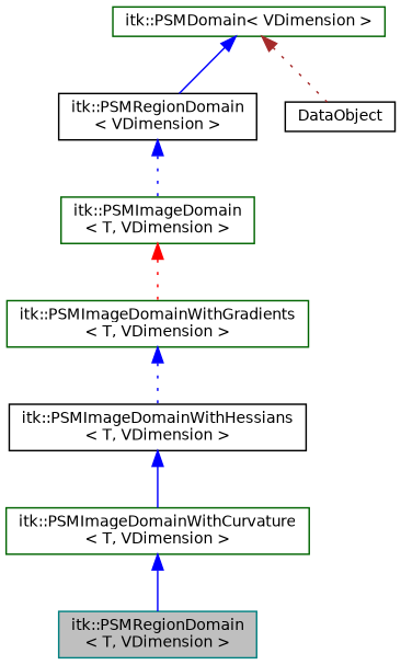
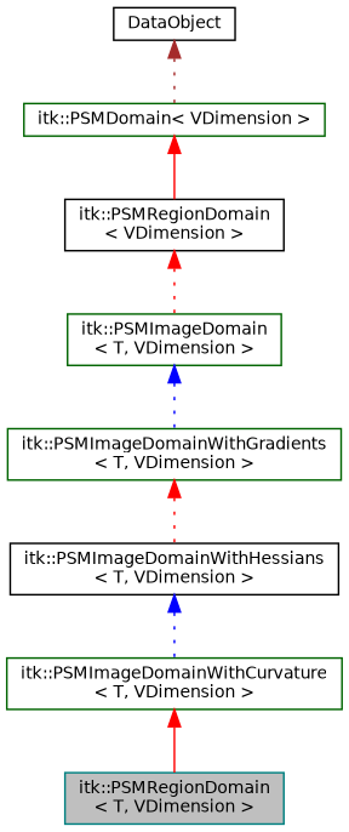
  digraph {
    node [color=darkgreen fillcolor=white fontname=Helvetica fontsize=10 shape=record style=filled]
    edge [color=red dir=back fontname=Helvetica fontsize=10 labelfontname=Helvetica labelfontsize=10 style=dotted]
    n1 [color=teal fillcolor=grey75 fontcolor=black height=0.2 label="itk::PSMRegionDomain\l\< T, VDimension \>" width=0.4]
    n2 [height=0.2 label="itk::PSMImageDomainWithCurvature\l\< T, VDimension \>" width=0.4]
    n3 [color=black height=0.2 label="itk::PSMImageDomainWithHessians\l\< T, VDimension \>" width=0.4]
    n4 [height=0.2 label="itk::PSMImageDomainWithGradients\l\< T, VDimension \>" width=0.4]
    n5 [height=0.2 label="itk::PSMImageDomain\l\< T, VDimension \>" width=0.4]
    n6 [color=black height=0.2 label="itk::PSMRegionDomain\l\< VDimension \>" width=0.4]
    n7 [height=0.2 label="itk::PSMDomain\< VDimension \>" width=0.4]
    n8 [color=black height=0.2 label=DataObject width=0.4]
-   n2 -> n1 [color=blue style=solid]
-   n3 -> n2 [color=blue style=solid]
-   n4 -> n3 [color=blue]
-   n5 -> n4
-   n6 -> n5 [color=blue]
-   n7 -> n6 [color=blue style=solid]
-   n7 -> n8 [color=brown]
+   n2 -> n1 [style=solid]
+   n3 -> n2 [color=blue]
+   n4 -> n3
+   n5 -> n4 [color=blue]
+   n6 -> n5
+   n7 -> n6 [style=solid]
+   n8 -> n7 [color=brown]
  }
